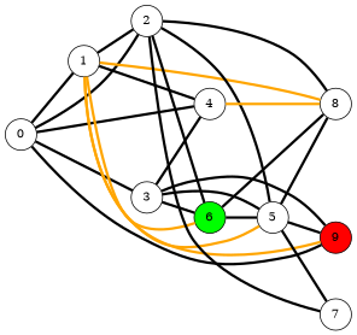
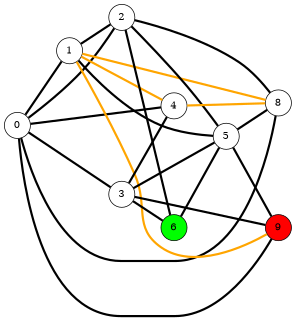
  graph {
    ordering=out
    rankdir=LR
    node [fillcolor=white shape=circle style=filled]
    edge [color=black penwidth=3]
    n1 [label=0]
    n2 [label=1]
    n3 [label=2]
    n4 [label=3]
    n5 [label=4]
    n6 [label=8]
    n7 [fillcolor=red label=9]
    n8 [label=5]
    n9 [fillcolor=green label=6]
-   n10 [label=7]
    n1 -- n2
    n1 -- n3
    n1 -- n4
    n1 -- n5
-   n9 -- n6
+   n1 -- n6
    n1 -- n7
    n2 -- n3
-   n2 -- n5
+   n2 -- n5 [color=orange]
    n2 -- n6 [color=orange]
    n2 -- n7 [color=orange]
-   n2 -- n8 [color=orange]
-   n2 -- n9 [color=orange]
+   n2 -- n8
    n3 -- n6
    n3 -- n8
    n3 -- n9
-   n3 -- n10
    n4 -- n5
    n4 -- n7
    n4 -- n8
    n4 -- n9
    n5 -- n6 [color=orange]
    n8 -- n6
    n8 -- n7
-   n8 -- n10
    n9 -- n8
  }
